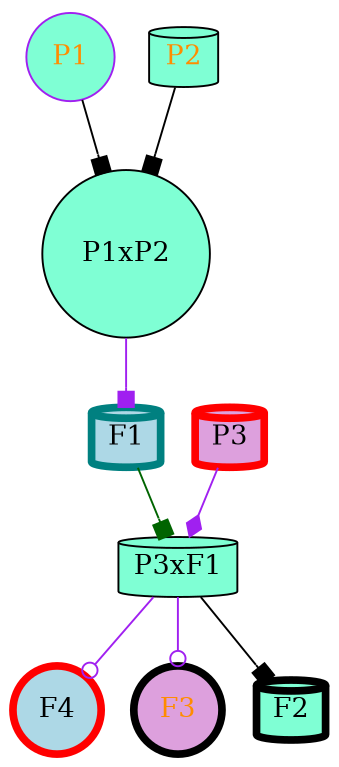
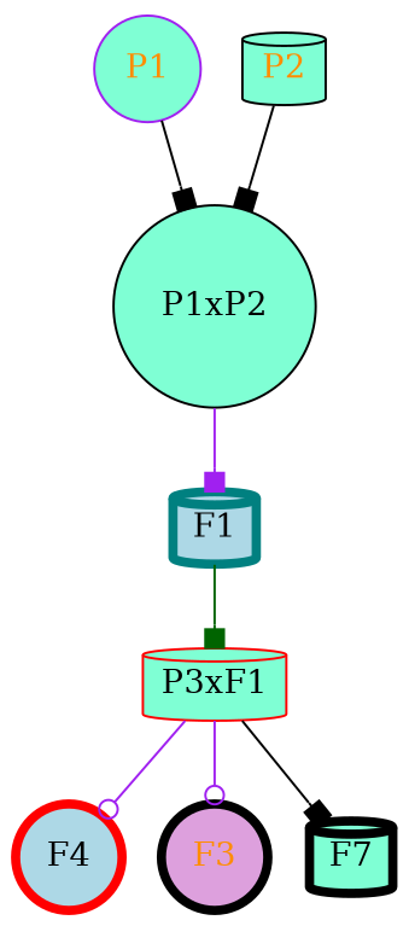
  digraph {
    node [color=black fillcolor=aquamarine fontcolor=black regular=0 shape=cylinder style="filled,setlinewidth(4)"]
    edge [arrowhead=box color=purple]
    F4 [color=red fillcolor=lightblue height=0.3 shape=circle width=0.5]
-   P3xF1 [height=.1 style=filled width=.1 fontcolor="" regular=""]
+   P3xF1 [color=red height=.1 style=filled width=.1 fontcolor="" regular=""]
    F3 [fillcolor=plum fontcolor=darkorange height=0.3 shape=circle width=0.5]
-   F2 [height=0.3 width=0.5]
+   F2 [height=0.3 width=0.5 label=F7]
    F1 [color=teal fillcolor=lightblue height=0.3 width=0.5]
    P1xP2 [height=.1 shape=circle style=filled width=.1 fontcolor="" regular=""]
-   P3 [color=red fillcolor=plum height=0.3 width=0.5]
    P1 [color=purple fontcolor=darkorange height=0.3 shape=circle style=filled width=0.5]
    P2 [fontcolor=darkorange height=0.3 style=filled width=0.5]
    P3xF1 -> F4 [arrowhead=odot]
    P3xF1 -> F3 [arrowhead=odot]
    P3xF1 -> F2 [color=black]
    F1 -> P3xF1 [color=darkgreen]
    P1xP2 -> F1
-   P3 -> P3xF1 [arrowhead=diamond]
    P1 -> P1xP2 [color=black]
    P2 -> P1xP2 [color=black]
  }
